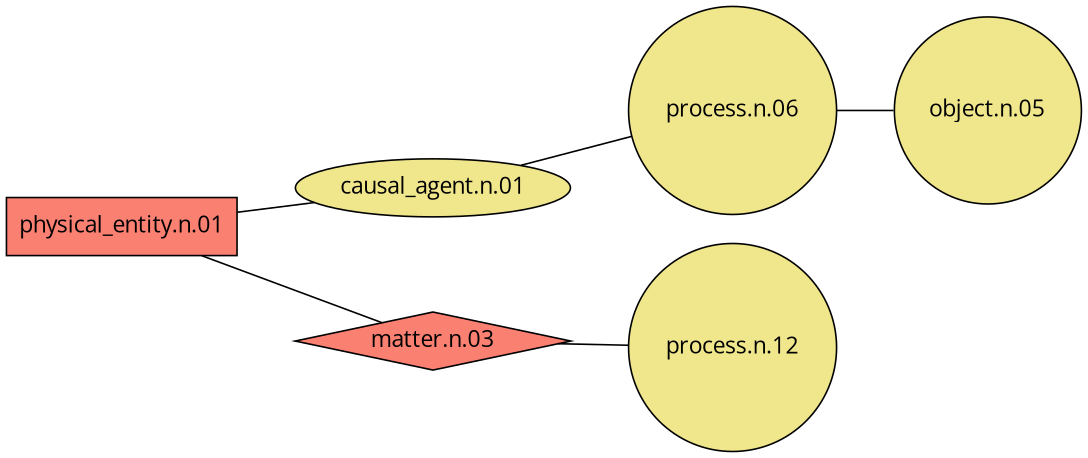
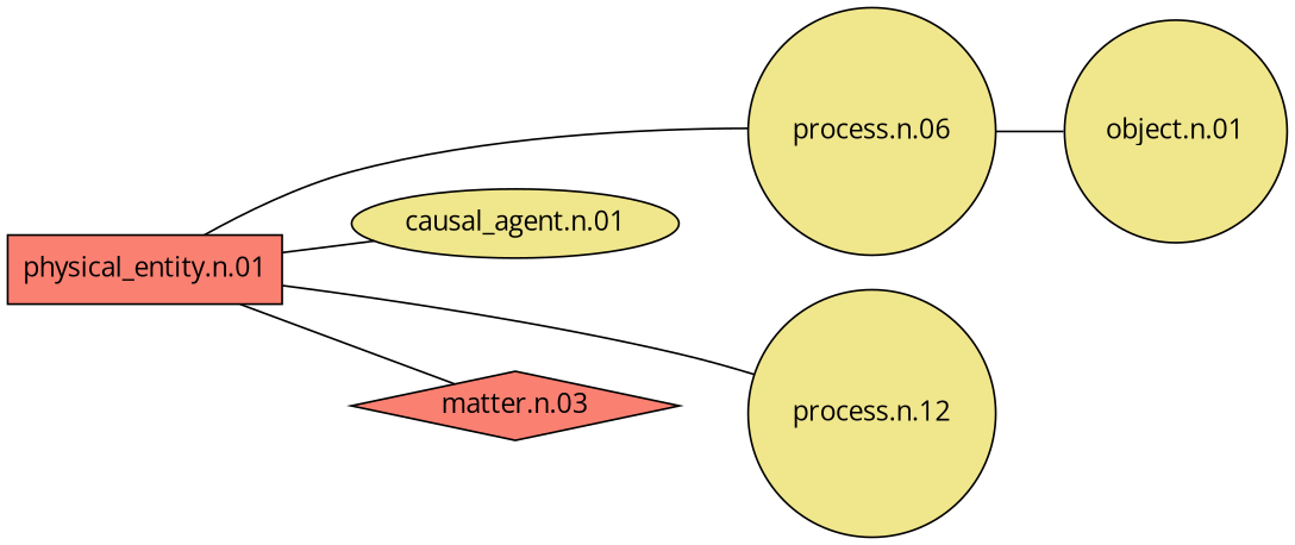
  graph {
    fontname="Open Sans"
    rankdir=LR
    node [fillcolor=khaki fontname="Open Sans" shape=circle style=filled]
    edge [fontname="Open Sans"]
    "physical_entity.n.01" [fillcolor=salmon shape=box]
    "process.n.06"
    "causal_agent.n.01" [shape=ellipse]
    n4 [label="process.n.12"]
    "matter.n.03" [fillcolor=salmon shape=diamond]
-   "object.n.01" [label="object.n.05"]
-   "causal_agent.n.01" -- "process.n.06"
+   "object.n.01"
+   "physical_entity.n.01" -- "process.n.06"
    "physical_entity.n.01" -- "causal_agent.n.01"
-   "matter.n.03" -- n4
+   "physical_entity.n.01" -- n4
    "physical_entity.n.01" -- "matter.n.03"
    "process.n.06" -- "object.n.01"
  }
